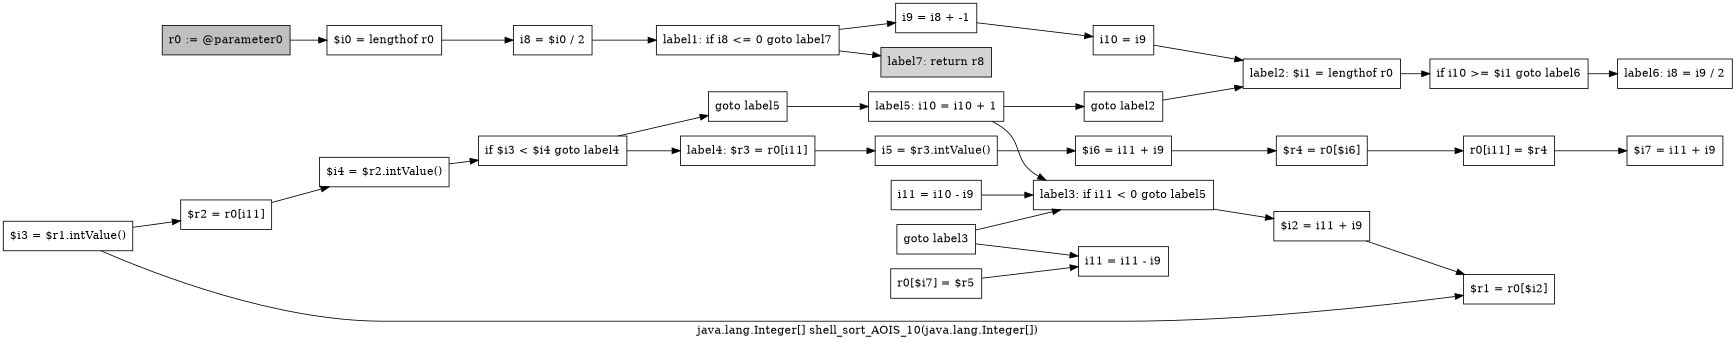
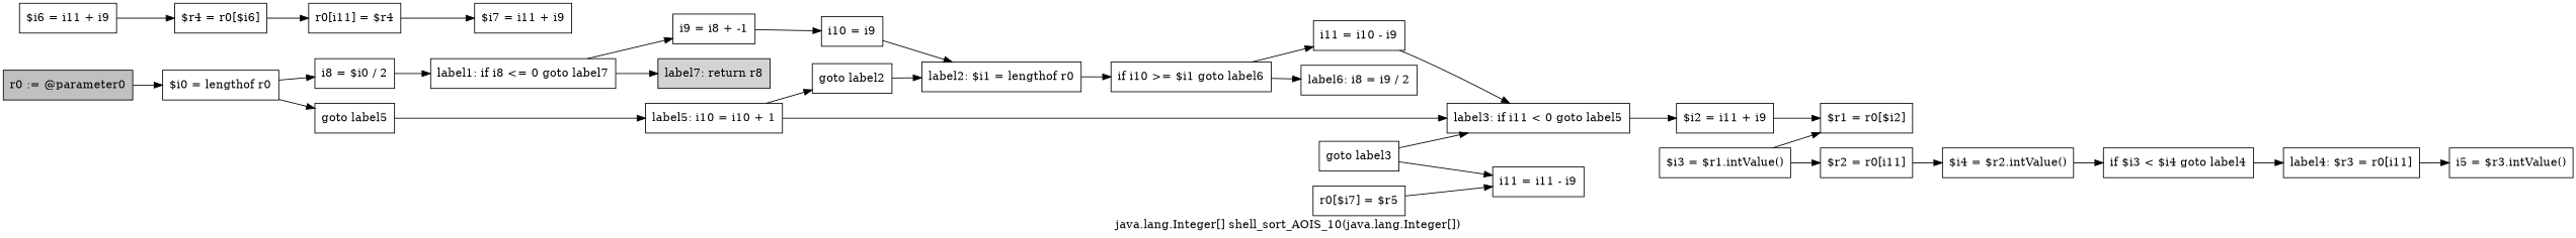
  digraph {
    label="java.lang.Integer[] shell_sort_AOIS_10(java.lang.Integer[])"
    rankdir=LR
    node [shape=box]
    n1 [fillcolor=gray label="r0 := @parameter0" style=filled]
    n2 [label="$i0 = lengthof r0"]
    n3 [label="i8 = $i0 / 2"]
    n4 [label="label1: if i8 <= 0 goto label7"]
    n5 [label="i9 = i8 + -1"]
    n6 [fillcolor=lightgray label="label7: return r8" style=filled]
    n7 [label="i10 = i9"]
    n8 [label="label2: $i1 = lengthof r0"]
    n9 [label="if i10 >= $i1 goto label6"]
    n10 [label="i11 = i10 - i9"]
    n11 [label="label6: i8 = i9 / 2"]
    n12 [label="label3: if i11 < 0 goto label5"]
    n13 [label="$i2 = i11 + i9"]
    n14 [label="$r1 = r0[$i2]"]
    n15 [label="label5: i10 = i10 + 1"]
    n16 [label="goto label2"]
    n17 [label="$i3 = $r1.intValue()"]
    n18 [label="$r2 = r0[i11]"]
    n19 [label="$i4 = $r2.intValue()"]
    n20 [label="if $i3 < $i4 goto label4"]
    n21 [label="goto label5"]
    n22 [label="label4: $r3 = r0[i11]"]
    n23 [label="i5 = $r3.intValue()"]
    n24 [label="$i6 = i11 + i9"]
    n25 [label="$r4 = r0[$i6]"]
    n26 [label="r0[i11] = $r4"]
    n27 [label="$i7 = i11 + i9"]
    n28 [label="r0[$i7] = $r5"]
    n29 [label="i11 = i11 - i9"]
    n30 [label="goto label3"]
    n1 -> n2
    n2 -> n3
    n3 -> n4
    n4 -> n5
    n4 -> n6
    n5 -> n7
    n7 -> n8
    n8 -> n9
+   n9 -> n10
    n9 -> n11
    n10 -> n12
    n12 -> n13
    n13 -> n14
    n15 -> n12
    n15 -> n16
    n16 -> n8
    n17 -> n14
    n17 -> n18
    n18 -> n19
    n19 -> n20
-   n20 -> n21
+   n2 -> n21
    n20 -> n22
    n21 -> n15
    n22 -> n23
-   n23 -> n24
    n24 -> n25
    n25 -> n26
    n26 -> n27
    n28 -> n29
    n30 -> n12
    n30 -> n29
  }
